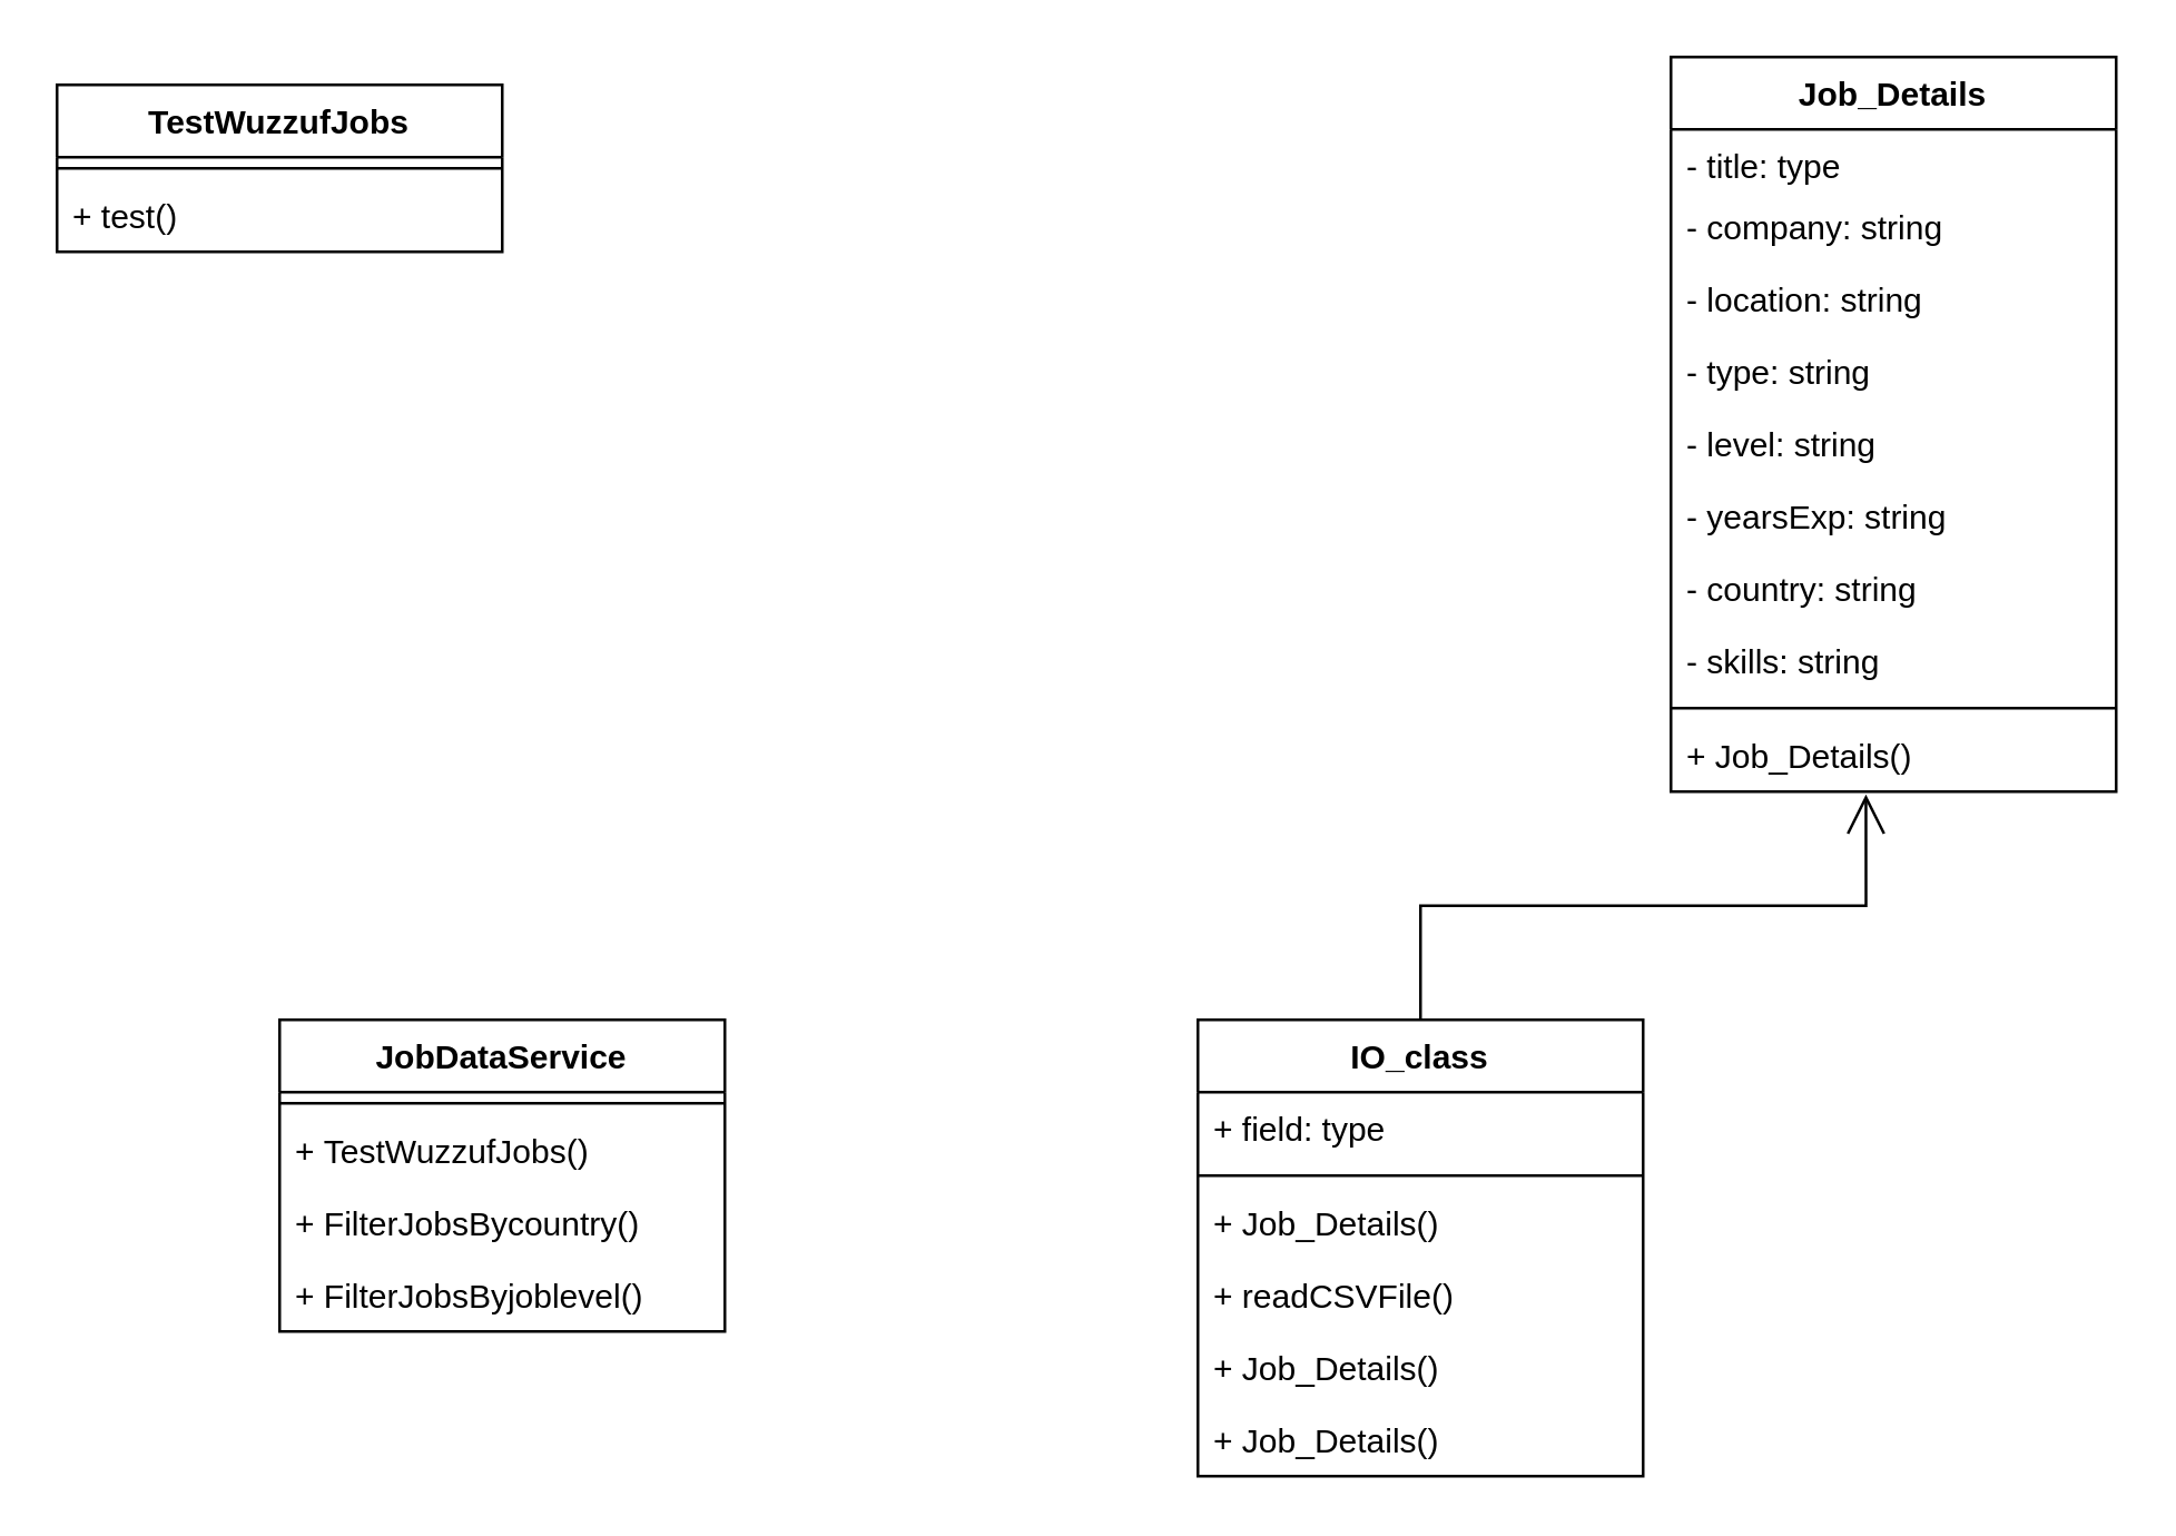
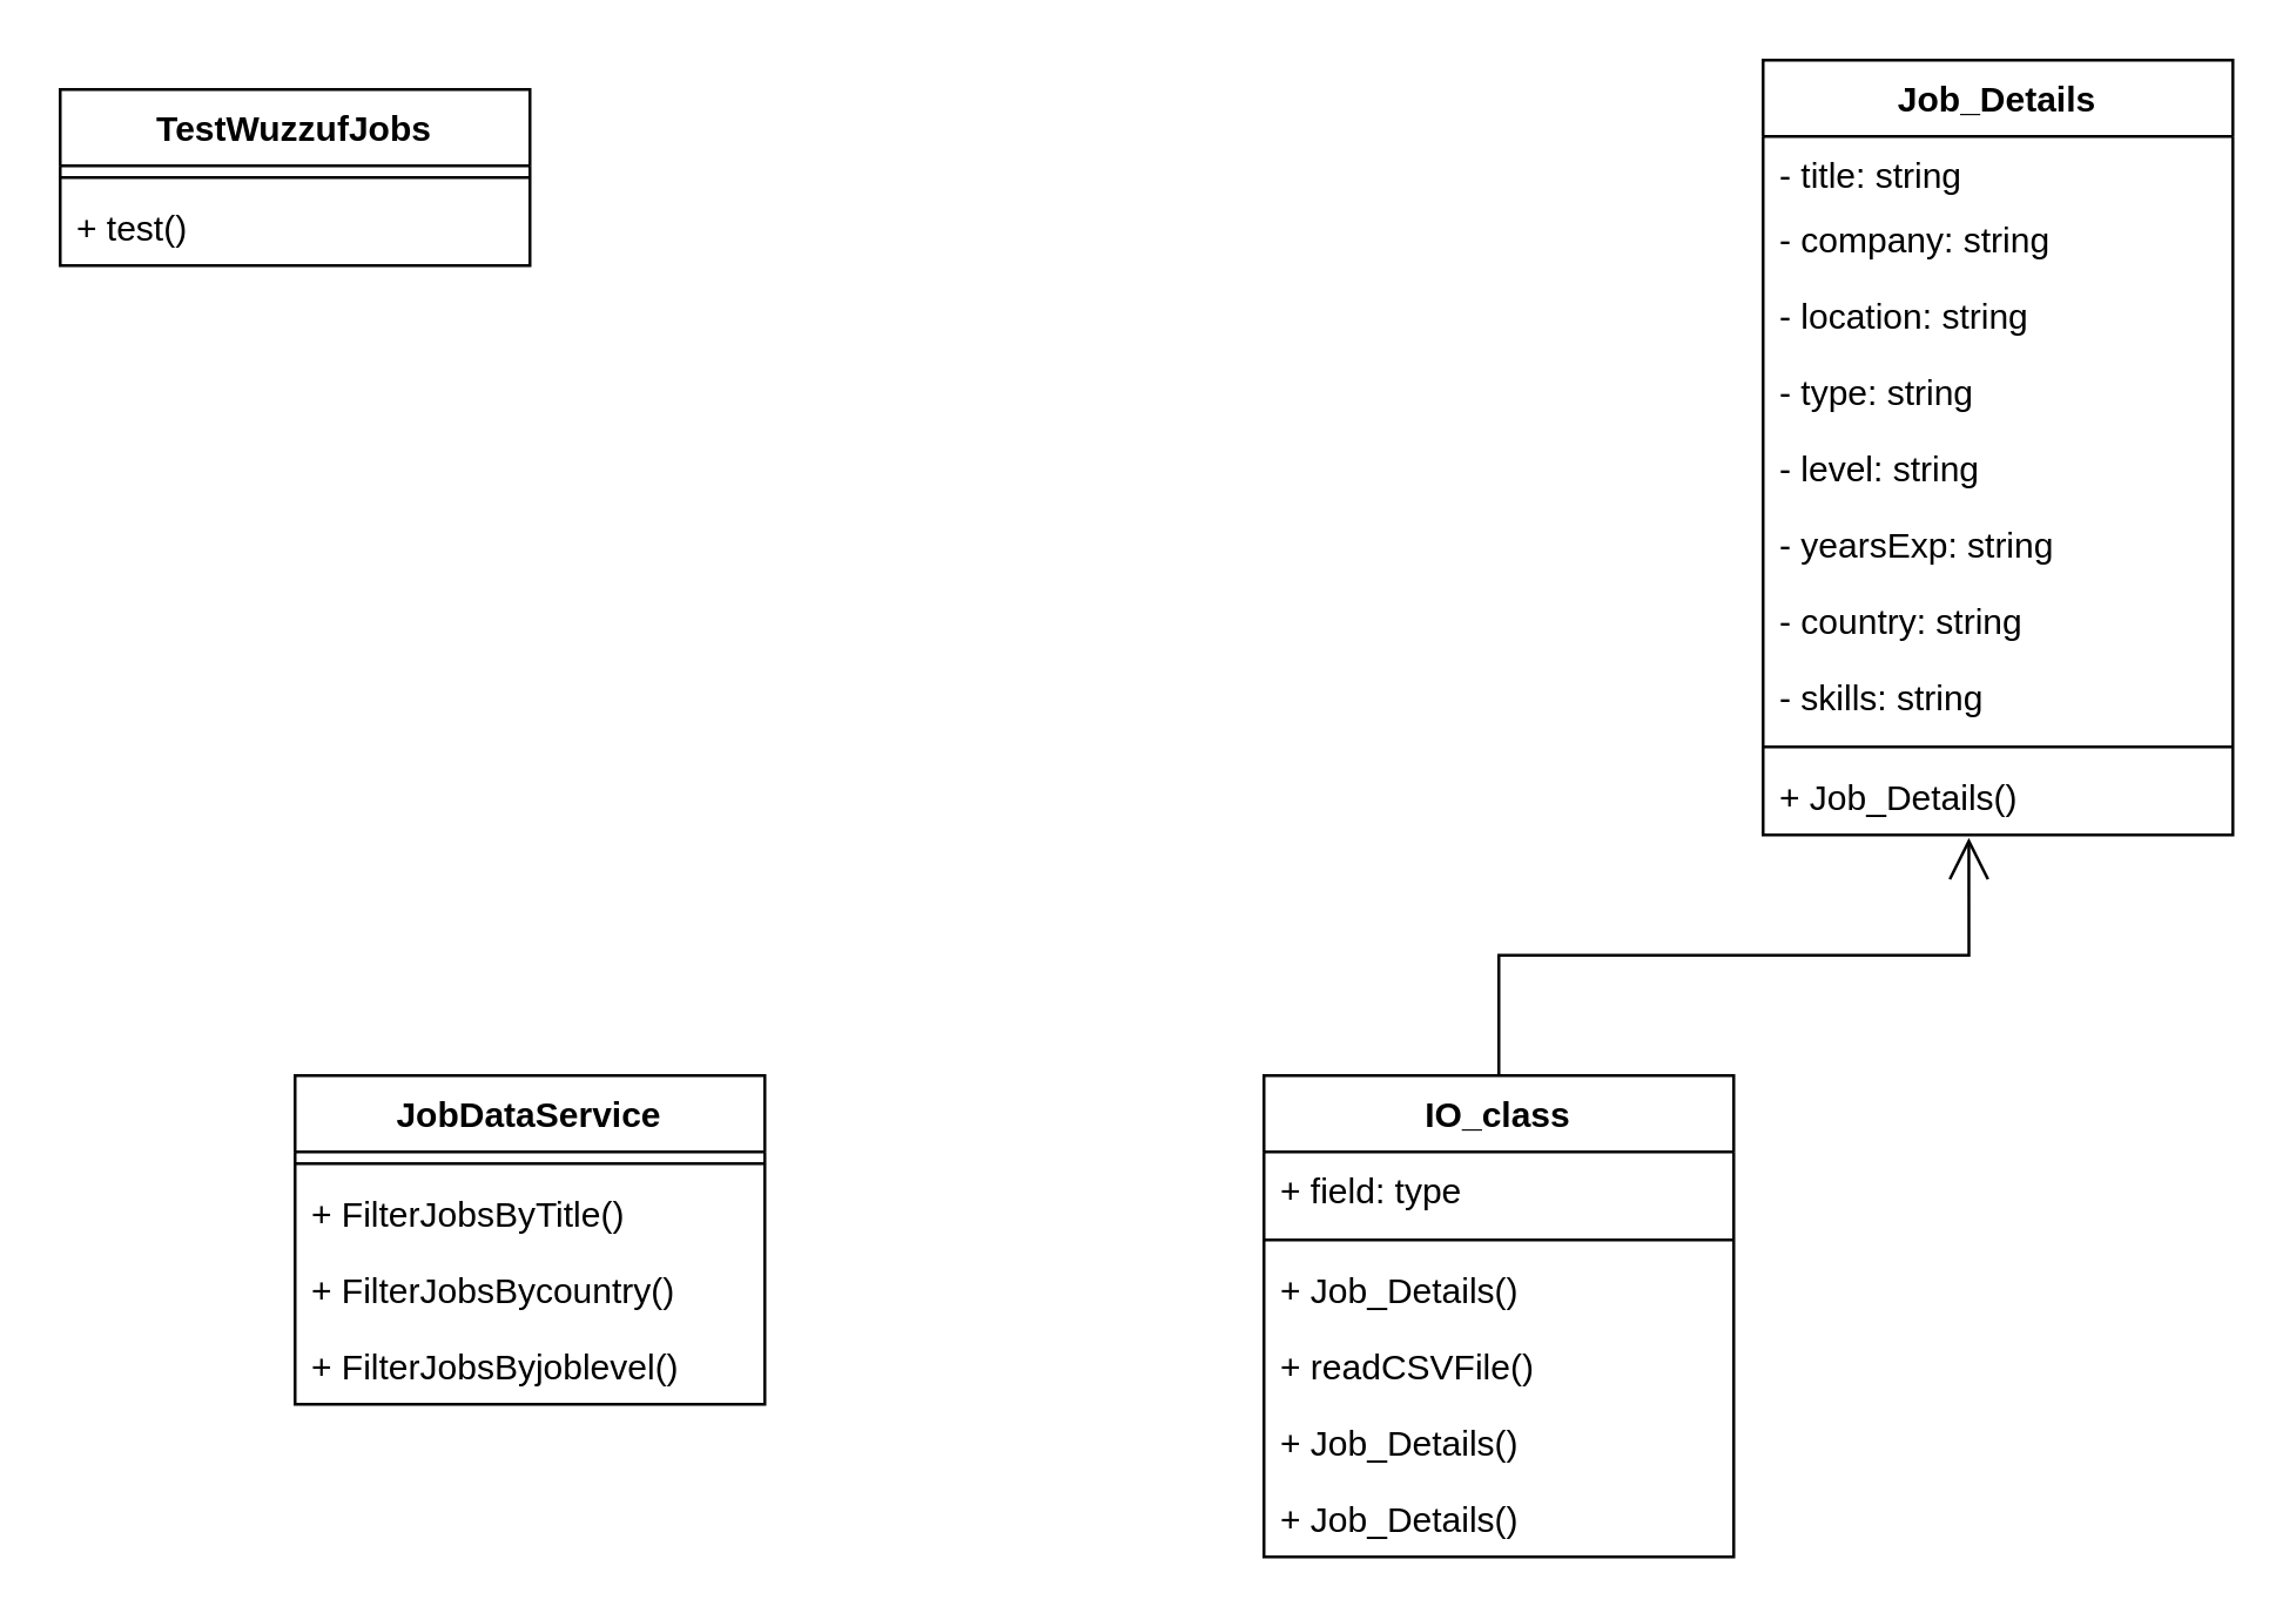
  <mxCell id="0" />
  <mxCell id="1" parent="0" />
  <mxCell id="2" value="IO_class" style="swimlane;fontStyle=1;align=center;verticalAlign=top;childLayout=stackLayout;horizontal=1;startSize=26;horizontalStack=0;resizeParent=1;resizeParentMax=0;resizeLast=0;collapsible=1;marginBottom=0;" parent="1" vertex="1"><mxGeometry x="430" y="366" width="160" height="164" as="geometry" /></mxCell>
  <mxCell id="3" value="+ field: type" style="text;strokeColor=none;fillColor=none;align=left;verticalAlign=top;spacingLeft=4;spacingRight=4;overflow=hidden;rotatable=0;points=[[0,0.5],[1,0.5]];portConstraint=eastwest;" parent="2" vertex="1"><mxGeometry y="26" width="160" height="26" as="geometry" /></mxCell>
  <mxCell id="4" value="" style="line;strokeWidth=1;fillColor=none;align=left;verticalAlign=middle;spacingTop=-1;spacingLeft=3;spacingRight=3;rotatable=0;labelPosition=right;points=[];portConstraint=eastwest;" parent="2" vertex="1"><mxGeometry y="52" width="160" height="8" as="geometry" /></mxCell>
  <mxCell id="5" value="+ Job_Details()" style="text;strokeColor=none;fillColor=none;align=left;verticalAlign=top;spacingLeft=4;spacingRight=4;overflow=hidden;rotatable=0;points=[[0,0.5],[1,0.5]];portConstraint=eastwest;" parent="2" vertex="1"><mxGeometry y="60" width="160" height="26" as="geometry" /></mxCell>
  <mxCell id="6" value="+ readCSVFile()" style="text;strokeColor=none;fillColor=none;align=left;verticalAlign=top;spacingLeft=4;spacingRight=4;overflow=hidden;rotatable=0;points=[[0,0.5],[1,0.5]];portConstraint=eastwest;" parent="2" vertex="1"><mxGeometry y="86" width="160" height="26" as="geometry" /></mxCell>
  <mxCell id="7" value="+ Job_Details()" style="text;strokeColor=none;fillColor=none;align=left;verticalAlign=top;spacingLeft=4;spacingRight=4;overflow=hidden;rotatable=0;points=[[0,0.5],[1,0.5]];portConstraint=eastwest;" parent="2" vertex="1"><mxGeometry y="112" width="160" height="26" as="geometry" /></mxCell>
  <mxCell id="8" value="+ Job_Details()" style="text;strokeColor=none;fillColor=none;align=left;verticalAlign=top;spacingLeft=4;spacingRight=4;overflow=hidden;rotatable=0;points=[[0,0.5],[1,0.5]];portConstraint=eastwest;" parent="2" vertex="1"><mxGeometry y="138" width="160" height="26" as="geometry" /></mxCell>
  <mxCell id="9" value="Job_Details" style="swimlane;fontStyle=1;align=center;verticalAlign=top;childLayout=stackLayout;horizontal=1;startSize=26;horizontalStack=0;resizeParent=1;resizeParentMax=0;resizeLast=0;collapsible=1;marginBottom=0;" parent="1" vertex="1"><mxGeometry x="600" y="20" width="160" height="264" as="geometry" /></mxCell>
- <mxCell id="10" value="- title: type" style="text;strokeColor=none;fillColor=none;align=left;verticalAlign=top;spacingLeft=4;spacingRight=4;overflow=hidden;rotatable=0;points=[[0,0.5],[1,0.5]];portConstraint=eastwest;" parent="9" vertex="1"><mxGeometry y="26" width="160" height="22" as="geometry" /></mxCell>
+ <mxCell id="10" value="- title: string" style="text;strokeColor=none;fillColor=none;align=left;verticalAlign=top;spacingLeft=4;spacingRight=4;overflow=hidden;rotatable=0;points=[[0,0.5],[1,0.5]];portConstraint=eastwest;" parent="9" vertex="1"><mxGeometry y="26" width="160" height="22" as="geometry" /></mxCell>
  <mxCell id="11" value="- company: string" style="text;strokeColor=none;fillColor=none;align=left;verticalAlign=top;spacingLeft=4;spacingRight=4;overflow=hidden;rotatable=0;points=[[0,0.5],[1,0.5]];portConstraint=eastwest;" parent="9" vertex="1"><mxGeometry y="48" width="160" height="26" as="geometry" /></mxCell>
  <mxCell id="12" value="- location: string" style="text;strokeColor=none;fillColor=none;align=left;verticalAlign=top;spacingLeft=4;spacingRight=4;overflow=hidden;rotatable=0;points=[[0,0.5],[1,0.5]];portConstraint=eastwest;" parent="9" vertex="1"><mxGeometry y="74" width="160" height="26" as="geometry" /></mxCell>
  <mxCell id="13" value="- type: string" style="text;strokeColor=none;fillColor=none;align=left;verticalAlign=top;spacingLeft=4;spacingRight=4;overflow=hidden;rotatable=0;points=[[0,0.5],[1,0.5]];portConstraint=eastwest;" parent="9" vertex="1"><mxGeometry y="100" width="160" height="26" as="geometry" /></mxCell>
  <mxCell id="14" value="- level: string" style="text;strokeColor=none;fillColor=none;align=left;verticalAlign=top;spacingLeft=4;spacingRight=4;overflow=hidden;rotatable=0;points=[[0,0.5],[1,0.5]];portConstraint=eastwest;" parent="9" vertex="1"><mxGeometry y="126" width="160" height="26" as="geometry" /></mxCell>
  <mxCell id="15" value="- yearsExp: string" style="text;strokeColor=none;fillColor=none;align=left;verticalAlign=top;spacingLeft=4;spacingRight=4;overflow=hidden;rotatable=0;points=[[0,0.5],[1,0.5]];portConstraint=eastwest;" parent="9" vertex="1"><mxGeometry y="152" width="160" height="26" as="geometry" /></mxCell>
  <mxCell id="16" value="- country: string" style="text;strokeColor=none;fillColor=none;align=left;verticalAlign=top;spacingLeft=4;spacingRight=4;overflow=hidden;rotatable=0;points=[[0,0.5],[1,0.5]];portConstraint=eastwest;" parent="9" vertex="1"><mxGeometry y="178" width="160" height="26" as="geometry" /></mxCell>
  <mxCell id="17" value="- skills: string" style="text;strokeColor=none;fillColor=none;align=left;verticalAlign=top;spacingLeft=4;spacingRight=4;overflow=hidden;rotatable=0;points=[[0,0.5],[1,0.5]];portConstraint=eastwest;" parent="9" vertex="1"><mxGeometry y="204" width="160" height="26" as="geometry" /></mxCell>
  <mxCell id="18" value="" style="line;strokeWidth=1;fillColor=none;align=left;verticalAlign=middle;spacingTop=-1;spacingLeft=3;spacingRight=3;rotatable=0;labelPosition=right;points=[];portConstraint=eastwest;" parent="9" vertex="1"><mxGeometry y="230" width="160" height="8" as="geometry" /></mxCell>
  <mxCell id="19" value="+ Job_Details()" style="text;strokeColor=none;fillColor=none;align=left;verticalAlign=top;spacingLeft=4;spacingRight=4;overflow=hidden;rotatable=0;points=[[0,0.5],[1,0.5]];portConstraint=eastwest;" parent="9" vertex="1"><mxGeometry y="238" width="160" height="26" as="geometry" /></mxCell>
  <mxCell id="20" value="JobDataService" style="swimlane;fontStyle=1;align=center;verticalAlign=top;childLayout=stackLayout;horizontal=1;startSize=26;horizontalStack=0;resizeParent=1;resizeParentMax=0;resizeLast=0;collapsible=1;marginBottom=0;" parent="1" vertex="1"><mxGeometry x="100" y="366" width="160" height="112" as="geometry" /></mxCell>
  <mxCell id="21" value="" style="line;strokeWidth=1;fillColor=none;align=left;verticalAlign=middle;spacingTop=-1;spacingLeft=3;spacingRight=3;rotatable=0;labelPosition=right;points=[];portConstraint=eastwest;" parent="20" vertex="1"><mxGeometry y="26" width="160" height="8" as="geometry" /></mxCell>
- <mxCell id="22" value="+ TestWuzzufJobs()" style="text;strokeColor=none;fillColor=none;align=left;verticalAlign=top;spacingLeft=4;spacingRight=4;overflow=hidden;rotatable=0;points=[[0,0.5],[1,0.5]];portConstraint=eastwest;" parent="20" vertex="1"><mxGeometry y="34" width="160" height="26" as="geometry" /></mxCell>
+ <mxCell id="22" value="+ FilterJobsByTitle()" style="text;strokeColor=none;fillColor=none;align=left;verticalAlign=top;spacingLeft=4;spacingRight=4;overflow=hidden;rotatable=0;points=[[0,0.5],[1,0.5]];portConstraint=eastwest;" parent="20" vertex="1"><mxGeometry y="34" width="160" height="26" as="geometry" /></mxCell>
  <mxCell id="23" value="+ FilterJobsBycountry()" style="text;strokeColor=none;fillColor=none;align=left;verticalAlign=top;spacingLeft=4;spacingRight=4;overflow=hidden;rotatable=0;points=[[0,0.5],[1,0.5]];portConstraint=eastwest;" parent="20" vertex="1"><mxGeometry y="60" width="160" height="26" as="geometry" /></mxCell>
  <mxCell id="24" value="+ FilterJobsByjoblevel()" style="text;strokeColor=none;fillColor=none;align=left;verticalAlign=top;spacingLeft=4;spacingRight=4;overflow=hidden;rotatable=0;points=[[0,0.5],[1,0.5]];portConstraint=eastwest;" parent="20" vertex="1"><mxGeometry y="86" width="160" height="26" as="geometry" /></mxCell>
  <mxCell id="25" value="TestWuzzufJobs" style="swimlane;fontStyle=1;align=center;verticalAlign=top;childLayout=stackLayout;horizontal=1;startSize=26;horizontalStack=0;resizeParent=1;resizeParentMax=0;resizeLast=0;collapsible=1;marginBottom=0;" parent="1" vertex="1"><mxGeometry x="20" y="30" width="160" height="60" as="geometry" /></mxCell>
  <mxCell id="26" value="" style="line;strokeWidth=1;fillColor=none;align=left;verticalAlign=middle;spacingTop=-1;spacingLeft=3;spacingRight=3;rotatable=0;labelPosition=right;points=[];portConstraint=eastwest;" parent="25" vertex="1"><mxGeometry y="26" width="160" height="8" as="geometry" /></mxCell>
  <mxCell id="27" value="+ test()" style="text;strokeColor=none;fillColor=none;align=left;verticalAlign=top;spacingLeft=4;spacingRight=4;overflow=hidden;rotatable=0;points=[[0,0.5],[1,0.5]];portConstraint=eastwest;" parent="25" vertex="1"><mxGeometry y="34" width="160" height="26" as="geometry" /></mxCell>
  <mxCell id="28" value="" style="endArrow=open;endFill=1;endSize=12;html=1;rounded=0;edgeStyle=orthogonalEdgeStyle;entryX=0.438;entryY=1.038;entryDx=0;entryDy=0;entryPerimeter=0;exitX=0.5;exitY=0;exitDx=0;exitDy=0;" edge="1" parent="1" source="2" target="19"><mxGeometry width="160" relative="1" as="geometry"><mxPoint x="620" y="330" as="sourcePoint" /><mxPoint x="550" y="300" as="targetPoint" /></mxGeometry></mxCell>
